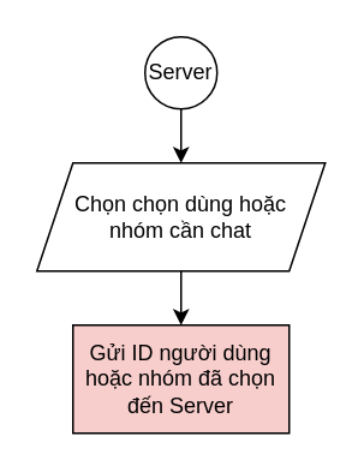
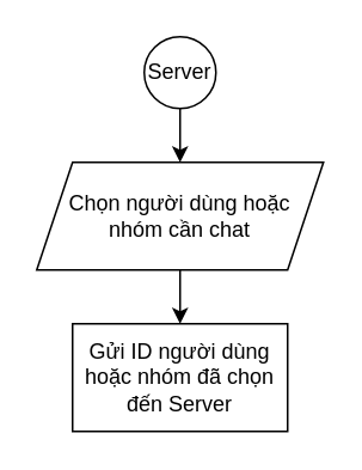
  <mxCell id="0" />
  <mxCell id="1" parent="0" />
  <mxCell id="2" value="" style="edgeStyle=orthogonalEdgeStyle;rounded=0;orthogonalLoop=1;jettySize=auto;html=1;" edge="1" parent="1" source="3" target="5"><mxGeometry relative="1" as="geometry" /></mxCell>
  <mxCell id="3" value="Server" style="ellipse;whiteSpace=wrap;html=1;aspect=fixed;" vertex="1" parent="1"><mxGeometry x="80" width="40" height="40" as="geometry" y="20" /></mxCell>
  <mxCell id="4" value="" style="edgeStyle=orthogonalEdgeStyle;rounded=0;orthogonalLoop=1;jettySize=auto;html=1;" edge="1" parent="1" source="5" target="6"><mxGeometry relative="1" as="geometry" /></mxCell>
- <mxCell id="5" value="Chọn chọn dùng hoặc &lt;br&gt;nhóm cần chat" style="shape=parallelogram;perimeter=parallelogramPerimeter;whiteSpace=wrap;html=1;fixedSize=1;" vertex="1" parent="1"><mxGeometry x="20" y="90" width="160" height="60" as="geometry" /></mxCell>
- <mxCell id="6" value="Gửi ID người dùng hoặc nhóm đã chọn đến Server" style="whiteSpace=wrap;html=1;fillColor=#f8cecc;" vertex="1" parent="1"><mxGeometry x="40" y="180" width="120" height="60" as="geometry" /></mxCell>
+ <mxCell id="5" value="Chọn người dùng hoặc &lt;br&gt;nhóm cần chat" style="shape=parallelogram;perimeter=parallelogramPerimeter;whiteSpace=wrap;html=1;fixedSize=1;" vertex="1" parent="1"><mxGeometry x="20" y="90" width="160" height="60" as="geometry" /></mxCell>
+ <mxCell id="6" value="Gửi ID người dùng hoặc nhóm đã chọn đến Server" style="whiteSpace=wrap;html=1;" vertex="1" parent="1"><mxGeometry x="40" y="180" width="120" height="60" as="geometry" /></mxCell>
